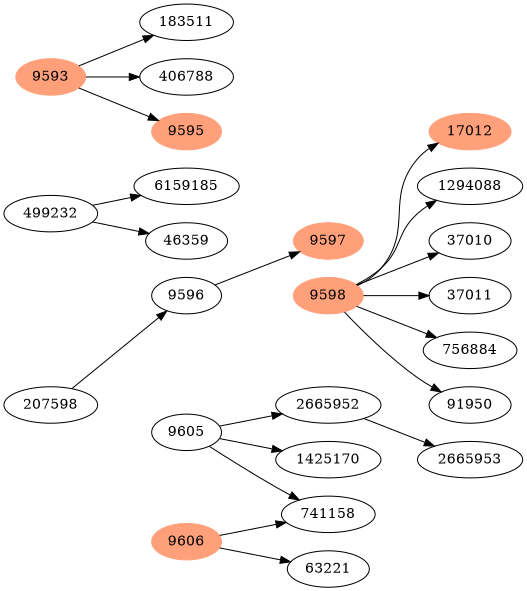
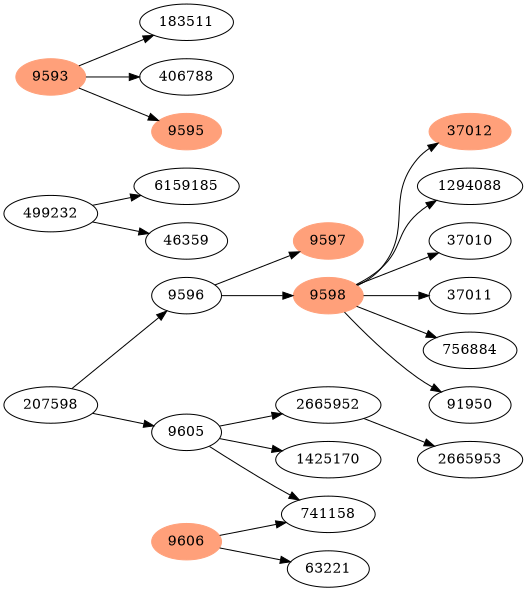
  digraph {
    rankdir=LR
    207598
    9596
    9605
    9597 [color=lightsalmon style=filled]
    9598 [color=lightsalmon style=filled]
    2665952
    1425170
    741158
    n9 [label=6159185]
    499232
    46359
    9593 [color=lightsalmon style=filled]
    183511
    406788
    9595 [color=lightsalmon style=filled]
-   37012 [color=lightsalmon style=filled label=17012]
+   37012 [color=lightsalmon style=filled]
    1294088
    37010
    37011
    756884
    91950
    2665953
    9606 [color=lightsalmon style=filled]
    63221
    207598 -> 9596
+   207598 -> 9605
    9596 -> 9597
+   9596 -> 9598
    9605 -> 2665952
    9605 -> 1425170
    9605 -> 741158
    9598 -> 37012
    9598 -> 1294088
    9598 -> 37010
    9598 -> 37011
    9598 -> 756884
    9598 -> 91950
    2665952 -> 2665953
    499232 -> n9
    499232 -> 46359
    9593 -> 183511
    9593 -> 406788
    9593 -> 9595
    9606 -> 741158
    9606 -> 63221
  }
